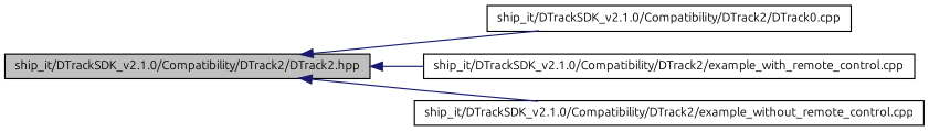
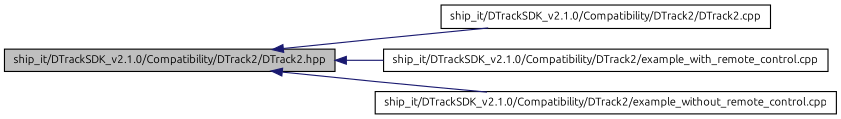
  digraph {
    rankdir=LR
    fontname=Ubuntu
    node [color=black fillcolor=white fontname=Ubuntu fontsize=10 shape=record style=filled]
    edge [color=midnightblue dir=back fontname=Ubuntu fontsize=10 labelfontname=FreeSans labelfontsize=10 style=solid]
    n1 [fillcolor=grey75 fontcolor=black height=0.2 label="ship_it/DTrackSDK_v2.1.0/Compatibility/DTrack2/DTrack2.hpp" width=0.4]
-   n2 [height=0.2 label="ship_it/DTrackSDK_v2.1.0/Compatibility/DTrack2/DTrack0.cpp" width=0.4]
+   n2 [height=0.2 label="ship_it/DTrackSDK_v2.1.0/Compatibility/DTrack2/DTrack2.cpp" width=0.4]
    n3 [height=0.2 label="ship_it/DTrackSDK_v2.1.0/Compatibility/DTrack2/example_with_remote_control.cpp" width=0.4]
    n4 [height=0.2 label="ship_it/DTrackSDK_v2.1.0/Compatibility/DTrack2/example_without_remote_control.cpp" width=0.4]
    n1 -> n2
    n1 -> n3
    n1 -> n4
  }
